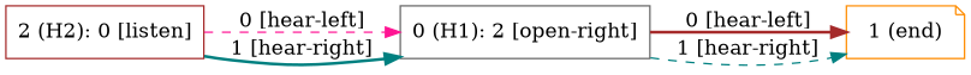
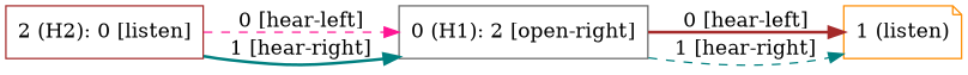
  digraph {
    rankdir=LR
    node [shape=box]
    edge [color=teal style=bold]
    n1 [label="0 (H1): 2 [open-right]" color=gray40]
-   n2 [label="1 (end)" color=darkorange shape=note]
+   n2 [label="1 (listen)" color=darkorange shape=note]
    n3 [label="2 (H2): 0 [listen]" color=brown]
    n1 -> n2 [label="0 [hear-left]" color=brown]
    n1 -> n2 [label="1 [hear-right]" style=dashed]
    n3 -> n1 [label="0 [hear-left]" color=deeppink style=dashed]
    n3 -> n1 [label="1 [hear-right]"]
  }
